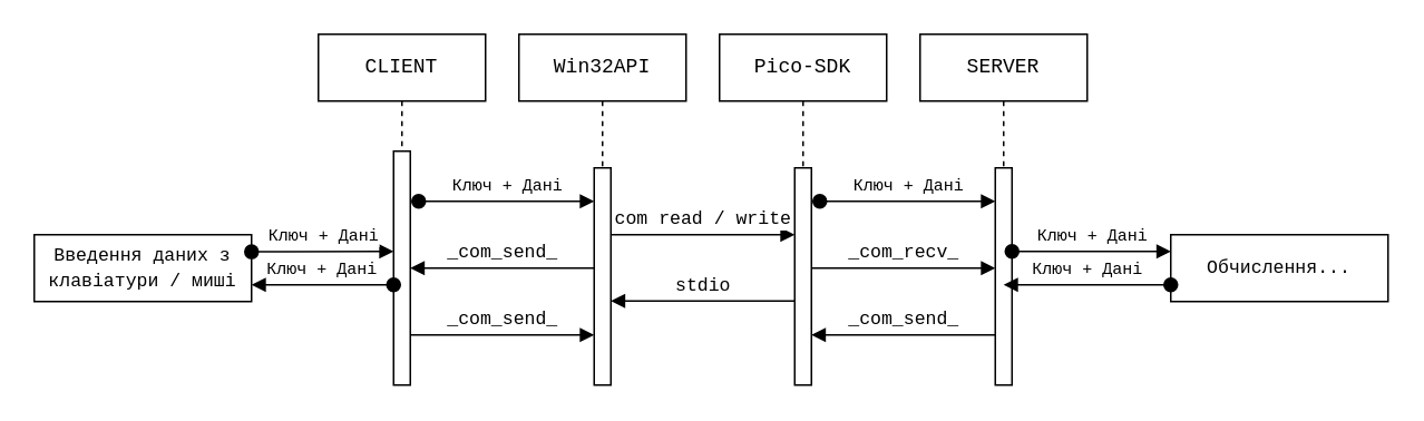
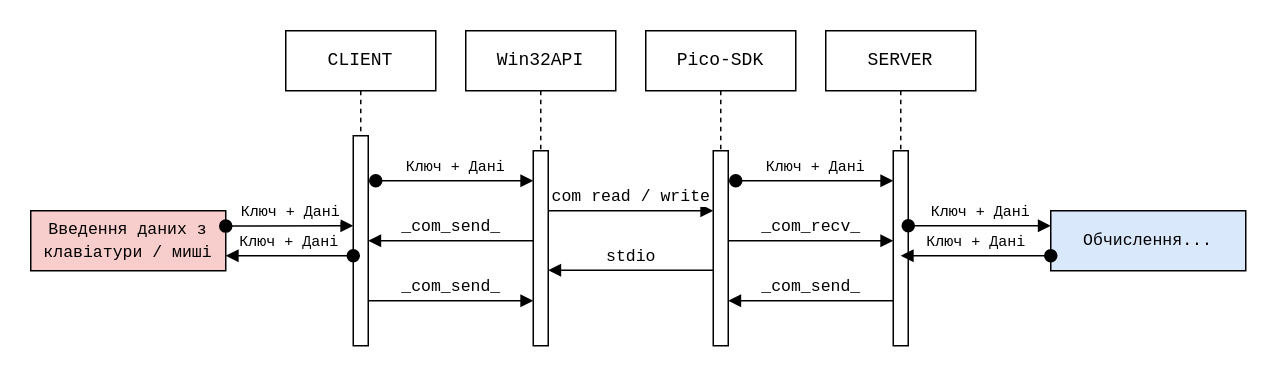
  <mxCell id="0" />
  <mxCell id="1" parent="0" />
  <mxCell id="2" value="&lt;font&gt;SERVER&lt;/font&gt;" style="shape=umlLifeline;perimeter=lifelinePerimeter;whiteSpace=wrap;html=1;container=0;dropTarget=0;collapsible=0;recursiveResize=0;outlineConnect=0;portConstraint=eastwest;newEdgeStyle={&quot;edgeStyle&quot;:&quot;elbowEdgeStyle&quot;,&quot;elbow&quot;:&quot;vertical&quot;,&quot;curved&quot;:0,&quot;rounded&quot;:0};fontFamily=Courier New;" parent="1" vertex="1"><mxGeometry x="550" y="20" width="100" height="210" as="geometry" /></mxCell>
  <mxCell id="3" value="" style="html=1;points=[];perimeter=orthogonalPerimeter;outlineConnect=0;targetShapes=umlLifeline;portConstraint=eastwest;newEdgeStyle={&quot;edgeStyle&quot;:&quot;elbowEdgeStyle&quot;,&quot;elbow&quot;:&quot;vertical&quot;,&quot;curved&quot;:0,&quot;rounded&quot;:0};fontFamily=Courier New;" parent="2" vertex="1"><mxGeometry x="45" y="80" width="10" height="130" as="geometry" /></mxCell>
  <mxCell id="4" value="&lt;font&gt;Pico-SDK&lt;/font&gt;" style="shape=umlLifeline;perimeter=lifelinePerimeter;whiteSpace=wrap;html=1;container=0;dropTarget=0;collapsible=0;recursiveResize=0;outlineConnect=0;portConstraint=eastwest;newEdgeStyle={&quot;edgeStyle&quot;:&quot;elbowEdgeStyle&quot;,&quot;elbow&quot;:&quot;vertical&quot;,&quot;curved&quot;:0,&quot;rounded&quot;:0};fontFamily=Courier New;" vertex="1" parent="1"><mxGeometry x="430" y="20" width="100" height="210" as="geometry" /></mxCell>
  <mxCell id="5" value="" style="html=1;points=[];perimeter=orthogonalPerimeter;outlineConnect=0;targetShapes=umlLifeline;portConstraint=eastwest;newEdgeStyle={&quot;edgeStyle&quot;:&quot;elbowEdgeStyle&quot;,&quot;elbow&quot;:&quot;vertical&quot;,&quot;curved&quot;:0,&quot;rounded&quot;:0};fontFamily=Courier New;" vertex="1" parent="4"><mxGeometry x="45" y="80" width="10" height="130" as="geometry" /></mxCell>
  <mxCell id="6" value="&lt;font&gt;Win32API&lt;/font&gt;" style="shape=umlLifeline;perimeter=lifelinePerimeter;whiteSpace=wrap;html=1;container=0;dropTarget=0;collapsible=0;recursiveResize=0;outlineConnect=0;portConstraint=eastwest;newEdgeStyle={&quot;edgeStyle&quot;:&quot;elbowEdgeStyle&quot;,&quot;elbow&quot;:&quot;vertical&quot;,&quot;curved&quot;:0,&quot;rounded&quot;:0};fontFamily=Courier New;" vertex="1" parent="1"><mxGeometry x="310" y="20" width="100" height="210" as="geometry" /></mxCell>
  <mxCell id="7" value="" style="html=1;points=[];perimeter=orthogonalPerimeter;outlineConnect=0;targetShapes=umlLifeline;portConstraint=eastwest;newEdgeStyle={&quot;edgeStyle&quot;:&quot;elbowEdgeStyle&quot;,&quot;elbow&quot;:&quot;vertical&quot;,&quot;curved&quot;:0,&quot;rounded&quot;:0};fontFamily=Courier New;" vertex="1" parent="6"><mxGeometry x="45" y="80" width="10" height="130" as="geometry" /></mxCell>
  <mxCell id="8" value="&lt;font&gt;CLIENT&lt;/font&gt;" style="shape=umlLifeline;perimeter=lifelinePerimeter;whiteSpace=wrap;html=1;container=0;dropTarget=0;collapsible=0;recursiveResize=0;outlineConnect=0;portConstraint=eastwest;newEdgeStyle={&quot;edgeStyle&quot;:&quot;elbowEdgeStyle&quot;,&quot;elbow&quot;:&quot;vertical&quot;,&quot;curved&quot;:0,&quot;rounded&quot;:0};fontFamily=Courier New;" parent="1" vertex="1"><mxGeometry x="190" y="20" width="100" height="210" as="geometry" /></mxCell>
  <mxCell id="9" value="" style="html=1;points=[];perimeter=orthogonalPerimeter;outlineConnect=0;targetShapes=umlLifeline;portConstraint=eastwest;newEdgeStyle={&quot;edgeStyle&quot;:&quot;elbowEdgeStyle&quot;,&quot;elbow&quot;:&quot;vertical&quot;,&quot;curved&quot;:0,&quot;rounded&quot;:0};fontFamily=Courier New;" parent="8" vertex="1"><mxGeometry x="45" y="70" width="10" height="140" as="geometry" /></mxCell>
- <mxCell id="10" value="&lt;font style=&quot;font-size: 11px;&quot;&gt;Введення даних з клавіатури / миші&lt;/font&gt;" style="rounded=0;whiteSpace=wrap;html=1;fontFamily=Courier New;" vertex="1" parent="1"><mxGeometry x="20" y="140" width="130" height="40" as="geometry" /></mxCell>
+ <mxCell id="10" value="&lt;font style=&quot;font-size: 11px;&quot;&gt;Введення даних з клавіатури / миші&lt;/font&gt;" style="rounded=0;whiteSpace=wrap;html=1;fontFamily=Courier New;fillColor=#f8cecc;" vertex="1" parent="1"><mxGeometry x="20" y="140" width="130" height="40" as="geometry" /></mxCell>
  <mxCell id="11" value="_com_send_" style="html=1;verticalAlign=bottom;endArrow=block;edgeStyle=elbowEdgeStyle;elbow=vertical;curved=0;rounded=0;fontFamily=Courier New;" parent="1" source="9" target="7" edge="1"><mxGeometry relative="1" as="geometry"><mxPoint x="250" y="200" as="sourcePoint" /><Array as="points"><mxPoint x="255" y="200" /></Array><mxPoint x="360" y="200" as="targetPoint" /></mxGeometry></mxCell>
  <mxCell id="12" value="com read / write" style="html=1;verticalAlign=bottom;endArrow=block;edgeStyle=elbowEdgeStyle;elbow=vertical;curved=0;rounded=0;fontFamily=Courier New;" edge="1" parent="1"><mxGeometry relative="1" as="geometry"><mxPoint x="365" y="140" as="sourcePoint" /><Array as="points"><mxPoint x="375" y="140" /></Array><mxPoint x="475" y="140" as="targetPoint" /></mxGeometry></mxCell>
  <mxCell id="13" value="_com_recv_" style="html=1;verticalAlign=bottom;endArrow=block;edgeStyle=elbowEdgeStyle;elbow=vertical;curved=0;rounded=0;fontFamily=Courier New;" edge="1" parent="1"><mxGeometry relative="1" as="geometry"><mxPoint x="485" y="160" as="sourcePoint" /><Array as="points"><mxPoint x="490" y="160" /></Array><mxPoint x="595" y="160" as="targetPoint" /></mxGeometry></mxCell>
  <mxCell id="14" value="stdio" style="html=1;verticalAlign=bottom;endArrow=block;edgeStyle=elbowEdgeStyle;elbow=vertical;curved=0;rounded=0;fontFamily=Courier New;" edge="1" parent="1"><mxGeometry relative="1" as="geometry"><mxPoint x="475" y="179.66" as="sourcePoint" /><Array as="points"><mxPoint x="380" y="179.66" /></Array><mxPoint x="365" y="179.66" as="targetPoint" /></mxGeometry></mxCell>
  <mxCell id="15" value="_com_send_" style="html=1;verticalAlign=bottom;endArrow=block;edgeStyle=elbowEdgeStyle;elbow=vertical;curved=0;rounded=0;fontFamily=Courier New;" edge="1" parent="1" source="3" target="5"><mxGeometry relative="1" as="geometry"><mxPoint x="480" y="220" as="sourcePoint" /><Array as="points"><mxPoint x="530" y="200" /></Array><mxPoint x="590" y="220" as="targetPoint" /></mxGeometry></mxCell>
  <mxCell id="16" value="&lt;span style=&quot;font-size: 10px;&quot;&gt;Ключ + Дані&lt;/span&gt;" style="html=1;verticalAlign=bottom;startArrow=oval;endArrow=block;startSize=8;edgeStyle=elbowEdgeStyle;elbow=vertical;curved=0;rounded=0;fontFamily=Courier New;exitX=1;exitY=0.5;exitDx=0;exitDy=0;" edge="1" parent="1"><mxGeometry relative="1" as="geometry"><mxPoint x="150" y="150.24" as="sourcePoint" /><mxPoint x="235" y="149.999" as="targetPoint" /></mxGeometry></mxCell>
  <mxCell id="17" value="&lt;font style=&quot;font-size: 10px;&quot;&gt;Ключ + Дані&lt;/font&gt;" style="html=1;verticalAlign=bottom;startArrow=oval;endArrow=block;startSize=8;edgeStyle=elbowEdgeStyle;elbow=vertical;curved=0;rounded=0;fontFamily=Courier New;entryX=0;entryY=0.5;entryDx=0;entryDy=0;" parent="1" edge="1"><mxGeometry relative="1" as="geometry"><mxPoint x="605" y="149.999" as="sourcePoint" /><mxPoint x="700" y="150.24" as="targetPoint" /></mxGeometry></mxCell>
  <mxCell id="18" value="&lt;font style=&quot;font-size: 10px;&quot;&gt;Ключ + Дані&lt;/font&gt;" style="html=1;verticalAlign=bottom;startArrow=oval;endArrow=block;startSize=8;edgeStyle=elbowEdgeStyle;elbow=vertical;curved=0;rounded=0;fontFamily=Courier New;" edge="1" parent="1"><mxGeometry relative="1" as="geometry"><mxPoint x="250" y="120" as="sourcePoint" /><mxPoint x="355" y="120" as="targetPoint" /></mxGeometry></mxCell>
  <mxCell id="19" value="&lt;font style=&quot;font-size: 10px;&quot;&gt;Ключ + Дані&lt;/font&gt;" style="html=1;verticalAlign=bottom;startArrow=oval;endArrow=block;startSize=8;edgeStyle=elbowEdgeStyle;elbow=vertical;curved=0;rounded=0;fontFamily=Courier New;" edge="1" parent="1"><mxGeometry relative="1" as="geometry"><mxPoint x="490" y="120" as="sourcePoint" /><mxPoint x="595" y="120" as="targetPoint" /></mxGeometry></mxCell>
  <mxCell id="20" value="_com_send_" style="html=1;verticalAlign=bottom;endArrow=block;edgeStyle=elbowEdgeStyle;elbow=vertical;curved=0;rounded=0;fontFamily=Courier New;" edge="1" parent="1" source="7" target="9"><mxGeometry relative="1" as="geometry"><mxPoint x="350" y="160" as="sourcePoint" /><Array as="points"><mxPoint x="285" y="160" /></Array><mxPoint x="240" y="160" as="targetPoint" /></mxGeometry></mxCell>
- <mxCell id="21" value="&lt;font style=&quot;font-size: 11px;&quot;&gt;Обчислення...&lt;/font&gt;" style="rounded=0;whiteSpace=wrap;html=1;fontFamily=Courier New;" vertex="1" parent="1"><mxGeometry x="700" y="140" width="130" height="40" as="geometry" /></mxCell>
+ <mxCell id="21" value="&lt;font style=&quot;font-size: 11px;&quot;&gt;Обчислення...&lt;/font&gt;" style="rounded=0;whiteSpace=wrap;html=1;fontFamily=Courier New;fillColor=#dae8fc;" vertex="1" parent="1"><mxGeometry x="700" y="140" width="130" height="40" as="geometry" /></mxCell>
  <mxCell id="22" value="&lt;font style=&quot;font-size: 10px;&quot;&gt;Ключ + Дані&lt;/font&gt;" style="html=1;verticalAlign=bottom;startArrow=oval;endArrow=block;startSize=8;edgeStyle=elbowEdgeStyle;elbow=vertical;curved=0;rounded=0;fontFamily=Courier New;entryX=0.5;entryY=0.538;entryDx=0;entryDy=0;entryPerimeter=0;" edge="1" parent="1" target="3"><mxGeometry relative="1" as="geometry"><mxPoint x="700" y="170" as="sourcePoint" /><mxPoint x="605" y="169.999" as="targetPoint" /></mxGeometry></mxCell>
  <mxCell id="23" value="&lt;span style=&quot;font-size: 10px;&quot;&gt;Ключ + Дані&lt;/span&gt;" style="html=1;verticalAlign=bottom;startArrow=oval;endArrow=block;startSize=8;edgeStyle=elbowEdgeStyle;elbow=vertical;curved=0;rounded=0;fontFamily=Courier New;exitX=1;exitY=0.5;exitDx=0;exitDy=0;" edge="1" parent="1"><mxGeometry relative="1" as="geometry"><mxPoint x="235" y="170" as="sourcePoint" /><mxPoint x="150" y="170" as="targetPoint" /></mxGeometry></mxCell>
